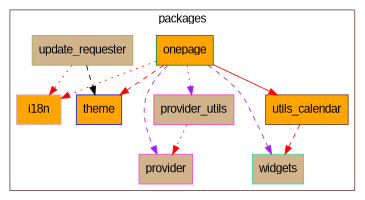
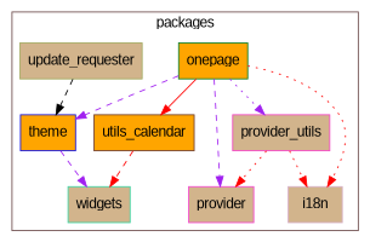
  digraph {
    fontname="Liberation Sans"
    node [fillcolor=tan fontname="Liberation Sans" shape=box style=filled]
    edge [color=red fontname="Liberation Sans" style=dashed]
-   i18n [color="#d7afc5" fillcolor=orange]
+   i18n [color="#d7afc5"]
    onepage [color="#08802d" fillcolor=orange]
    provider_utils [color="#f445c4"]
    n4 [color="#713e2e" fillcolor=orange label=utils_calendar]
    theme [color="#1214e6" fillcolor=orange]
    update_requester [color="#a2aa60"]
    n7 [color="#f548cf" label=provider]
    widgets [color="#3ed5a4"]
    subgraph cluster_1 {
      color="#6b4949"
      label=packages
      i18n
      onepage
      provider_utils
      n4
      theme
      update_requester
      n7
      widgets
    }
    onepage -> i18n [style=dotted]
    onepage -> provider_utils [color=purple style=dotted]
    onepage -> n4 [style=solid]
-   onepage -> theme
+   onepage -> theme [color=purple]
    onepage -> n7 [color=purple]
-   onepage -> widgets [color=purple]
+   theme -> widgets [color=purple]
    provider_utils -> n7 [style=dotted]
    n4 -> widgets
-   update_requester -> i18n [style=dotted]
+   provider_utils -> i18n [style=dotted]
    update_requester -> theme [color=black]
  }
